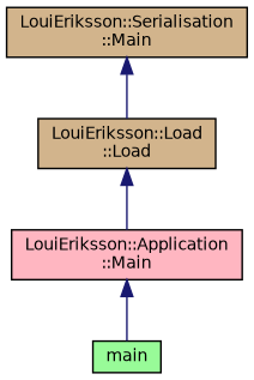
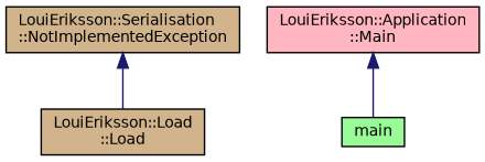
  digraph {
    rankdir=TB
    node [color=black fillcolor=tan fontname=Helvetica fontsize=10 shape=record style=filled]
    edge [color=midnightblue dir=back fontname=Helvetica fontsize=10 labelfontname=Helvetica labelfontsize=10 style=solid]
-   n1 [fontcolor=black height=0.2 label="LouiEriksson::Serialisation\l::Main" width=0.4]
+   n1 [fontcolor=black height=0.2 label="LouiEriksson::Serialisation\l::NotImplementedException" width=0.4]
    n2 [height=0.2 label="LouiEriksson::Load\l::Load" width=0.4]
    n3 [fillcolor=lightpink height=0.2 label="LouiEriksson::Application\l::Main" width=0.4]
    n4 [fillcolor=palegreen height=0.2 label=main width=0.4]
    n1 -> n2
-   n2 -> n3
    n3 -> n4
  }
